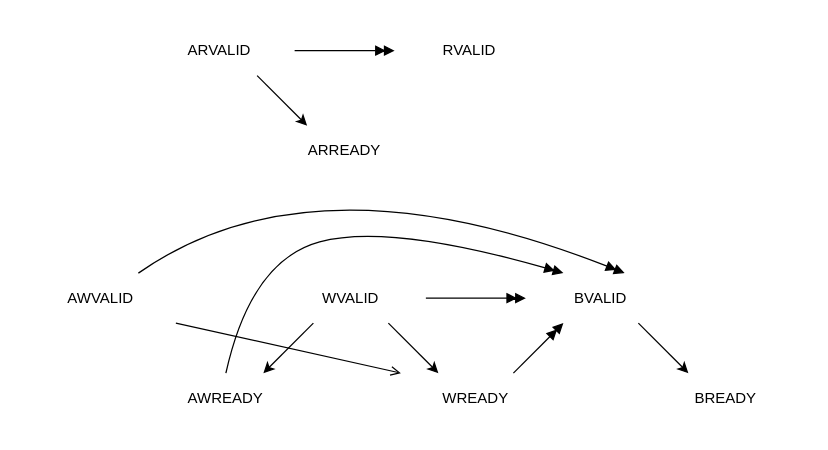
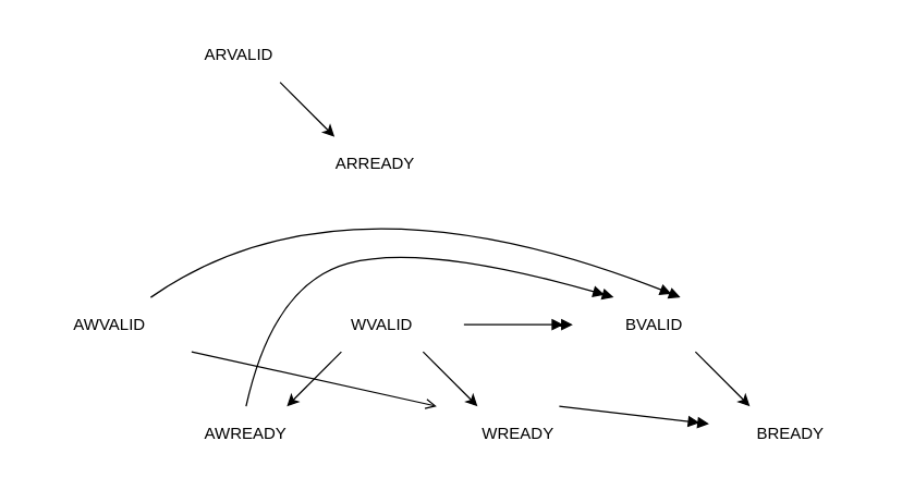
  <mxCell id="0" />
  <mxCell id="1" parent="0" />
  <mxCell id="2" value="ARVALID" style="rounded=1;whiteSpace=wrap;html=1;strokeColor=none;fillColor=none;" vertex="1" parent="1"><mxGeometry x="115" y="20" width="120" height="40" as="geometry" /></mxCell>
- <mxCell id="3" value="RVALID" style="rounded=1;whiteSpace=wrap;html=1;strokeColor=none;fillColor=none;" vertex="1" parent="1"><mxGeometry x="315" y="20" width="120" height="40" as="geometry" /></mxCell>
  <mxCell id="4" value="ARREADY" style="rounded=1;whiteSpace=wrap;html=1;strokeColor=none;fillColor=none;" vertex="1" parent="1"><mxGeometry x="215" y="100" width="120" height="40" as="geometry" /></mxCell>
  <mxCell id="5" value="" style="endArrow=classic;html=1;rounded=0;exitX=0.75;exitY=1;exitDx=0;exitDy=0;entryX=0.25;entryY=0;entryDx=0;entryDy=0;" edge="1" parent="1" source="2" target="4"><mxGeometry width="50" height="50" relative="1" as="geometry"><mxPoint x="395" y="410" as="sourcePoint" /><mxPoint x="445" y="360" as="targetPoint" /></mxGeometry></mxCell>
- <mxCell id="6" value="" style="endArrow=doubleBlock;html=1;rounded=0;exitX=1;exitY=0.5;exitDx=0;exitDy=0;entryX=0;entryY=0.5;entryDx=0;entryDy=0;endFill=1;" edge="1" parent="1" source="2" target="3"><mxGeometry width="50" height="50" relative="1" as="geometry"><mxPoint x="415" y="70" as="sourcePoint" /><mxPoint x="455" y="150" as="targetPoint" /></mxGeometry></mxCell>
  <mxCell id="7" value="AWVALID" style="rounded=1;whiteSpace=wrap;html=1;strokeColor=none;fillColor=none;" vertex="1" parent="1"><mxGeometry x="20" y="218" width="120" height="40" as="geometry" /></mxCell>
  <mxCell id="8" value="WVALID" style="rounded=1;whiteSpace=wrap;html=1;strokeColor=none;fillColor=none;" vertex="1" parent="1"><mxGeometry x="220" y="218" width="120" height="40" as="geometry" /></mxCell>
  <mxCell id="9" value="AWREADY" style="rounded=1;whiteSpace=wrap;html=1;strokeColor=none;fillColor=none;" vertex="1" parent="1"><mxGeometry x="120" y="298" width="120" height="40" as="geometry" /></mxCell>
  <mxCell id="10" value="WREADY" style="rounded=1;whiteSpace=wrap;html=1;strokeColor=none;fillColor=none;" vertex="1" parent="1"><mxGeometry x="320" y="298" width="120" height="40" as="geometry" /></mxCell>
  <mxCell id="11" value="" style="endArrow=classic;html=1;rounded=0;exitX=0.75;exitY=1;exitDx=0;exitDy=0;entryX=0.25;entryY=0;entryDx=0;entryDy=0;" edge="1" parent="1" source="8" target="10"><mxGeometry width="50" height="50" relative="1" as="geometry"><mxPoint x="280" y="268" as="sourcePoint" /><mxPoint x="320" y="348" as="targetPoint" /></mxGeometry></mxCell>
  <mxCell id="12" value="" style="endArrow=doubleBlock;html=1;rounded=0;entryX=0;entryY=0.5;entryDx=0;entryDy=0;endFill=1;" edge="1" parent="1" target="14"><mxGeometry width="50" height="50" relative="1" as="geometry"><mxPoint x="340" y="238" as="sourcePoint" /><mxPoint x="360" y="348" as="targetPoint" /></mxGeometry></mxCell>
- <mxCell id="13" value="" style="endArrow=doubleBlock;html=1;rounded=0;exitX=0.75;exitY=0;exitDx=0;exitDy=0;entryX=0.25;entryY=1;entryDx=0;entryDy=0;endFill=1;" edge="1" parent="1" source="10" target="14"><mxGeometry width="50" height="50" relative="1" as="geometry"><mxPoint x="150" y="248" as="sourcePoint" /><mxPoint x="230" y="248" as="targetPoint" /></mxGeometry></mxCell>
+ <mxCell id="13" value="" style="endArrow=doubleBlock;html=1;rounded=0;exitX=0.75;exitY=0;exitDx=0;exitDy=0;endFill=1;" edge="1" parent="1" source="10" target="15"><mxGeometry width="50" height="50" relative="1" as="geometry"><mxPoint x="150" y="248" as="sourcePoint" /><mxPoint x="230" y="248" as="targetPoint" /></mxGeometry></mxCell>
  <mxCell id="14" value="BVALID" style="rounded=1;whiteSpace=wrap;html=1;strokeColor=none;fillColor=none;" vertex="1" parent="1"><mxGeometry x="420" y="218" width="120" height="40" as="geometry" /></mxCell>
  <mxCell id="15" value="BREADY" style="rounded=1;whiteSpace=wrap;html=1;strokeColor=none;fillColor=none;" vertex="1" parent="1"><mxGeometry x="520" y="298" width="120" height="40" as="geometry" /></mxCell>
  <mxCell id="16" value="" style="endArrow=classic;html=1;rounded=0;exitX=0.75;exitY=1;exitDx=0;exitDy=0;entryX=0.25;entryY=0;entryDx=0;entryDy=0;" edge="1" parent="1" source="14" target="15"><mxGeometry width="50" height="50" relative="1" as="geometry"><mxPoint x="320" y="268" as="sourcePoint" /><mxPoint x="360" y="348" as="targetPoint" /></mxGeometry></mxCell>
  <mxCell id="17" value="" style="endArrow=classic;html=1;rounded=0;exitX=0.25;exitY=1;exitDx=0;exitDy=0;entryX=0.75;entryY=0;entryDx=0;entryDy=0;" edge="1" parent="1" source="8" target="9"><mxGeometry width="50" height="50" relative="1" as="geometry"><mxPoint x="320" y="268" as="sourcePoint" /><mxPoint x="360" y="348" as="targetPoint" /></mxGeometry></mxCell>
  <mxCell id="18" value="" style="endArrow=open;html=1;rounded=0;exitX=1;exitY=1;exitDx=0;exitDy=0;entryX=0;entryY=0;entryDx=0;entryDy=0;" edge="1" parent="1" source="7" target="10"><mxGeometry width="50" height="50" relative="1" as="geometry"><mxPoint x="260" y="268" as="sourcePoint" /><mxPoint x="220" y="348" as="targetPoint" /></mxGeometry></mxCell>
  <mxCell id="19" value="" style="curved=1;endArrow=doubleBlock;html=1;rounded=0;exitX=0.5;exitY=0;exitDx=0;exitDy=0;entryX=0.25;entryY=0;entryDx=0;entryDy=0;endFill=1;" edge="1" parent="1" source="9" target="14"><mxGeometry width="50" height="50" relative="1" as="geometry"><mxPoint x="300" y="368" as="sourcePoint" /><mxPoint x="350" y="318" as="targetPoint" /><Array as="points"><mxPoint x="200" y="208" /><mxPoint x="310" y="178" /></Array></mxGeometry></mxCell>
  <mxCell id="20" value="" style="curved=1;endArrow=doubleBlock;html=1;rounded=0;exitX=0.75;exitY=0;exitDx=0;exitDy=0;entryX=0.658;entryY=0;entryDx=0;entryDy=0;entryPerimeter=0;endFill=1;" edge="1" parent="1" source="7" target="14"><mxGeometry width="50" height="50" relative="1" as="geometry"><mxPoint x="100" y="220" as="sourcePoint" /><mxPoint x="370" y="100" as="targetPoint" /><Array as="points"><mxPoint x="250" y="120" /></Array></mxGeometry></mxCell>
